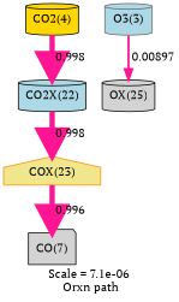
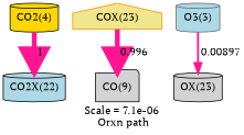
  digraph {
    fontname="PT Serif"
    label="Scale = 7.1e-06\l Orxn path"
    node [color=black fillcolor=lightblue fontname="PT Serif" shape=cylinder style=filled]
    edge [arrowsize=3 color=deeppink fontname="PT Serif" penwidth=6]
    n1 [fillcolor=gold label="CO2(4)"]
    n2 [label="CO2X(22)"]
    n3 [color=darkorange fillcolor=khaki label="COX(23)" shape=house]
-   n4 [fillcolor=lightgrey label="CO(7)" shape=folder]
+   n4 [fillcolor=lightgrey label="CO(9)" shape=folder]
    n5 [color=gray40 label="O3(3)"]
-   n6 [fillcolor=lightgrey label="OX(25)"]
-   n1 -> n2 [label=" 0.998"]
-   n2 -> n3 [label=" 0.998"]
+   n6 [fillcolor=lightgrey label="OX(23)"]
+   n1 -> n2 [label=" 1"]
    n3 -> n4 [label=" 0.996"]
    n5 -> n6 [arrowsize=1.22 label=" 0.00897" penwidth=2.44]
  }
